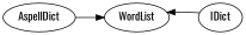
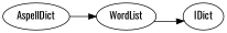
  digraph {
    fontname=Oswald
    rankdir=LR
    node [fontname=Oswald]
    edge [fontname=Oswald]
    WordList
    IDict
    AspellDict
-   IDict -> WordList
+   WordList -> IDict
    AspellDict -> WordList
  }
